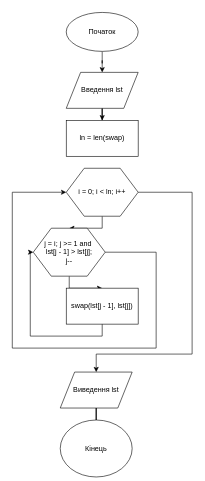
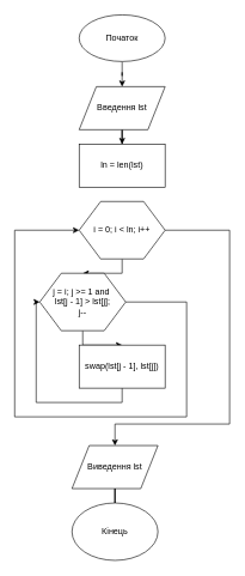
  <mxCell id="0" />
  <mxCell id="1" parent="0" />
  <mxCell id="2" value="" style="edgeStyle=orthogonalEdgeStyle;rounded=0;orthogonalLoop=1;jettySize=auto;html=1;" edge="1" parent="1" source="3" target="5"><mxGeometry relative="1" as="geometry" /></mxCell>
  <mxCell id="3" value="Початок" style="ellipse;whiteSpace=wrap;html=1;" vertex="1" parent="1"><mxGeometry x="110" y="20" width="120" height="65" as="geometry" /></mxCell>
  <mxCell id="4" value="" style="edgeStyle=orthogonalEdgeStyle;rounded=0;orthogonalLoop=1;jettySize=auto;html=1;" edge="1" parent="1" source="5" target="6"><mxGeometry relative="1" as="geometry" /></mxCell>
  <mxCell id="5" value="Введення lst" style="shape=parallelogram;perimeter=parallelogramPerimeter;whiteSpace=wrap;html=1;" vertex="1" parent="1"><mxGeometry x="110" y="120" width="120" height="60" as="geometry" /></mxCell>
- <mxCell id="6" value="ln = len(swap)" style="rounded=0;whiteSpace=wrap;html=1;" vertex="1" parent="1"><mxGeometry x="110" y="200" width="120" height="60" as="geometry" /></mxCell>
+ <mxCell id="6" value="ln = len(lst)" style="rounded=0;whiteSpace=wrap;html=1;" vertex="1" parent="1"><mxGeometry x="110" y="200" width="120" height="60" as="geometry" /></mxCell>
  <mxCell id="7" value="" style="edgeStyle=orthogonalEdgeStyle;rounded=0;orthogonalLoop=1;jettySize=auto;html=1;" edge="1" parent="1" source="9" target="12"><mxGeometry relative="1" as="geometry" /></mxCell>
  <mxCell id="8" style="edgeStyle=orthogonalEdgeStyle;rounded=0;orthogonalLoop=1;jettySize=auto;html=1;exitX=1;exitY=0.5;exitDx=0;exitDy=0;" edge="1" parent="1" source="9" target="16"><mxGeometry relative="1" as="geometry"><mxPoint x="160" y="620" as="targetPoint" /><Array as="points"><mxPoint x="320" y="320" /><mxPoint x="320" y="590" /><mxPoint x="160" y="590" /></Array></mxGeometry></mxCell>
  <mxCell id="9" value="i = 0; i &amp;lt; ln; i++" style="shape=hexagon;perimeter=hexagonPerimeter2;whiteSpace=wrap;html=1;" vertex="1" parent="1"><mxGeometry x="110" y="280" width="120" height="80" as="geometry" /></mxCell>
  <mxCell id="10" value="" style="edgeStyle=orthogonalEdgeStyle;rounded=0;orthogonalLoop=1;jettySize=auto;html=1;" edge="1" parent="1" source="12" target="14"><mxGeometry relative="1" as="geometry" /></mxCell>
  <mxCell id="11" style="edgeStyle=orthogonalEdgeStyle;rounded=0;orthogonalLoop=1;jettySize=auto;html=1;exitX=1;exitY=0.5;exitDx=0;exitDy=0;entryX=0;entryY=0.5;entryDx=0;entryDy=0;" edge="1" parent="1" source="12" target="9"><mxGeometry relative="1" as="geometry"><mxPoint x="30" y="320" as="targetPoint" /><Array as="points"><mxPoint x="260" y="420" /><mxPoint x="260" y="580" /><mxPoint x="20" y="580" /><mxPoint x="20" y="320" /></Array></mxGeometry></mxCell>
  <mxCell id="12" value="j = i; j &amp;gt;= 1 and&amp;nbsp;&lt;br&gt;lst[j - 1] &amp;gt; lst[j];&lt;br&gt;j--" style="shape=hexagon;perimeter=hexagonPerimeter2;whiteSpace=wrap;html=1;" vertex="1" parent="1"><mxGeometry x="55" y="380" width="120" height="80" as="geometry" /></mxCell>
  <mxCell id="13" style="edgeStyle=orthogonalEdgeStyle;rounded=0;orthogonalLoop=1;jettySize=auto;html=1;exitX=0.5;exitY=1;exitDx=0;exitDy=0;entryX=0;entryY=0.5;entryDx=0;entryDy=0;" edge="1" parent="1" source="14" target="12"><mxGeometry relative="1" as="geometry"><mxPoint x="60" y="420" as="targetPoint" /><Array as="points"><mxPoint x="170" y="560" /><mxPoint x="50" y="560" /><mxPoint x="50" y="420" /></Array></mxGeometry></mxCell>
  <mxCell id="14" value="swap(lst[j - 1], lst[j])" style="rounded=0;whiteSpace=wrap;html=1;" vertex="1" parent="1"><mxGeometry x="110" y="480" width="120" height="60" as="geometry" /></mxCell>
  <mxCell id="15" value="" style="edgeStyle=orthogonalEdgeStyle;rounded=0;orthogonalLoop=1;jettySize=auto;html=1;endArrow=none;" edge="1" parent="1" source="16" target="17"><mxGeometry relative="1" as="geometry" /></mxCell>
  <mxCell id="16" value="Виведення lst" style="shape=parallelogram;perimeter=parallelogramPerimeter;whiteSpace=wrap;html=1;" vertex="1" parent="1"><mxGeometry x="100" y="620" width="120" height="60" as="geometry" /></mxCell>
- <mxCell id="17" value="Кінець" style="ellipse;whiteSpace=wrap;html=1;" vertex="1" parent="1"><mxGeometry x="100" y="700" width="120" height="95" as="geometry" /></mxCell>
+ <mxCell id="17" value="Кінець" style="ellipse;whiteSpace=wrap;html=1;" vertex="1" parent="1"><mxGeometry x="100" y="700" width="120" height="80" as="geometry" /></mxCell>
